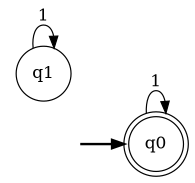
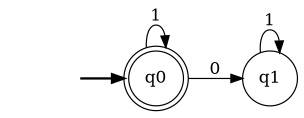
  digraph {
    rankdir=LR
    fake [style=invisible]
    q0 [root=true shape=doublecircle]
    q1 [shape=circle]
    fake -> q0 [style=bold]
    q0 -> q0 [label=1]
+   q0 -> q1 [label=0]
    q1 -> q1 [label=1]
  }
